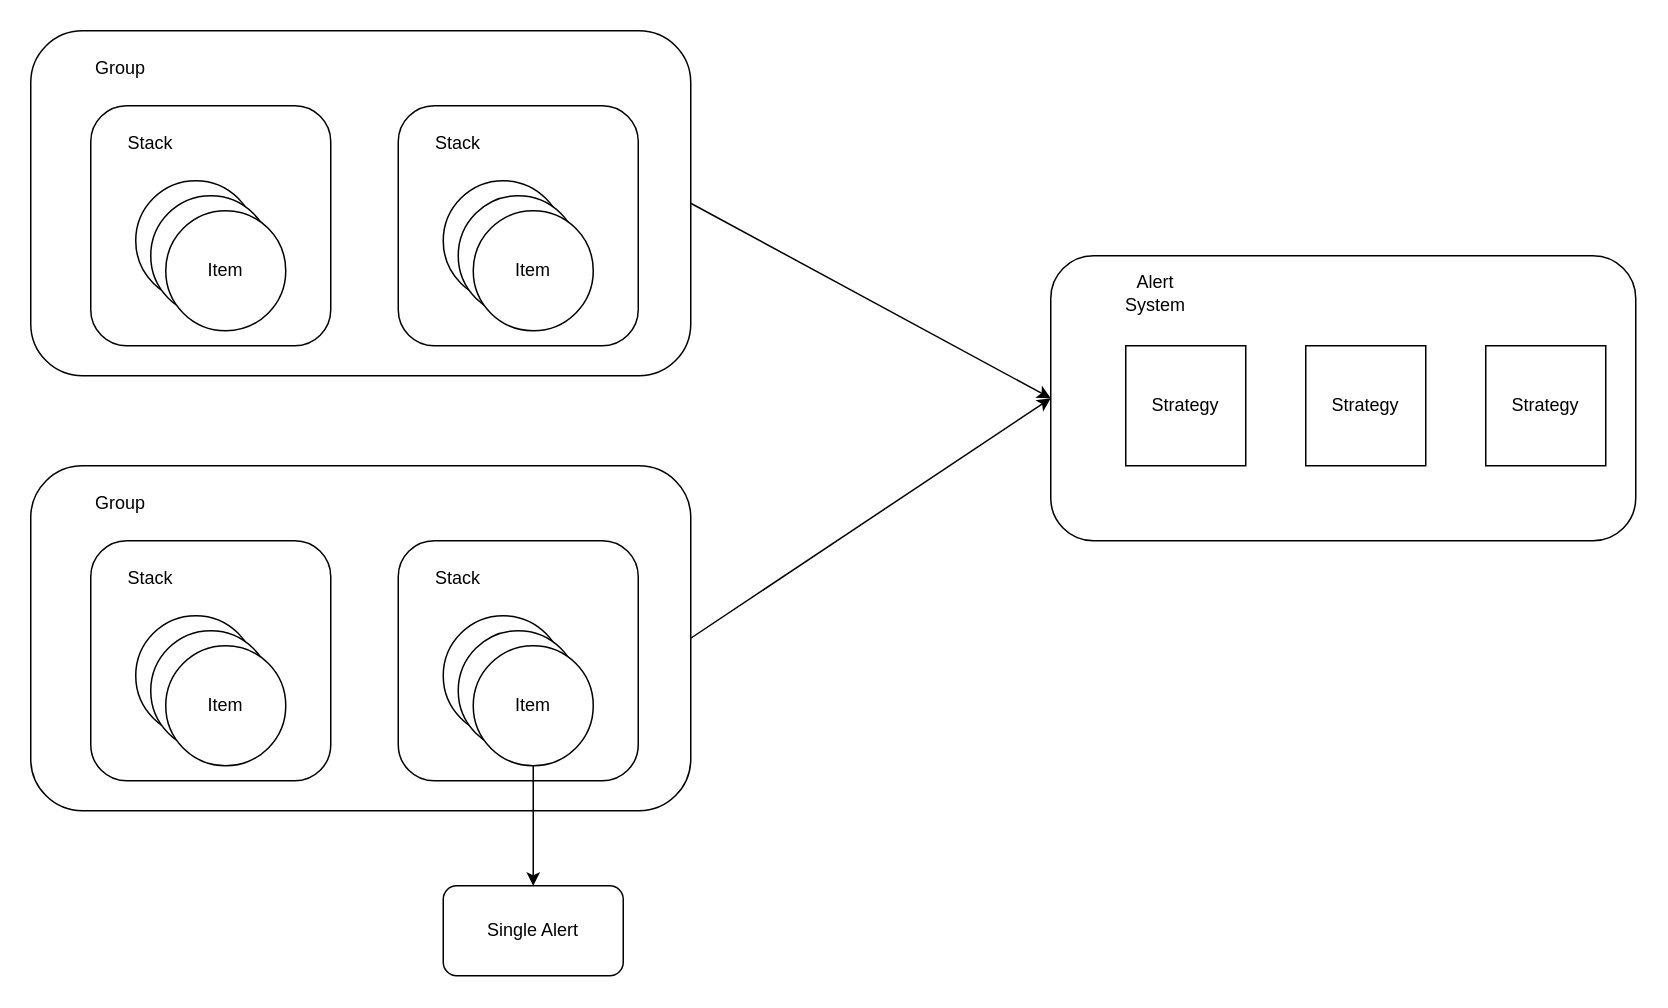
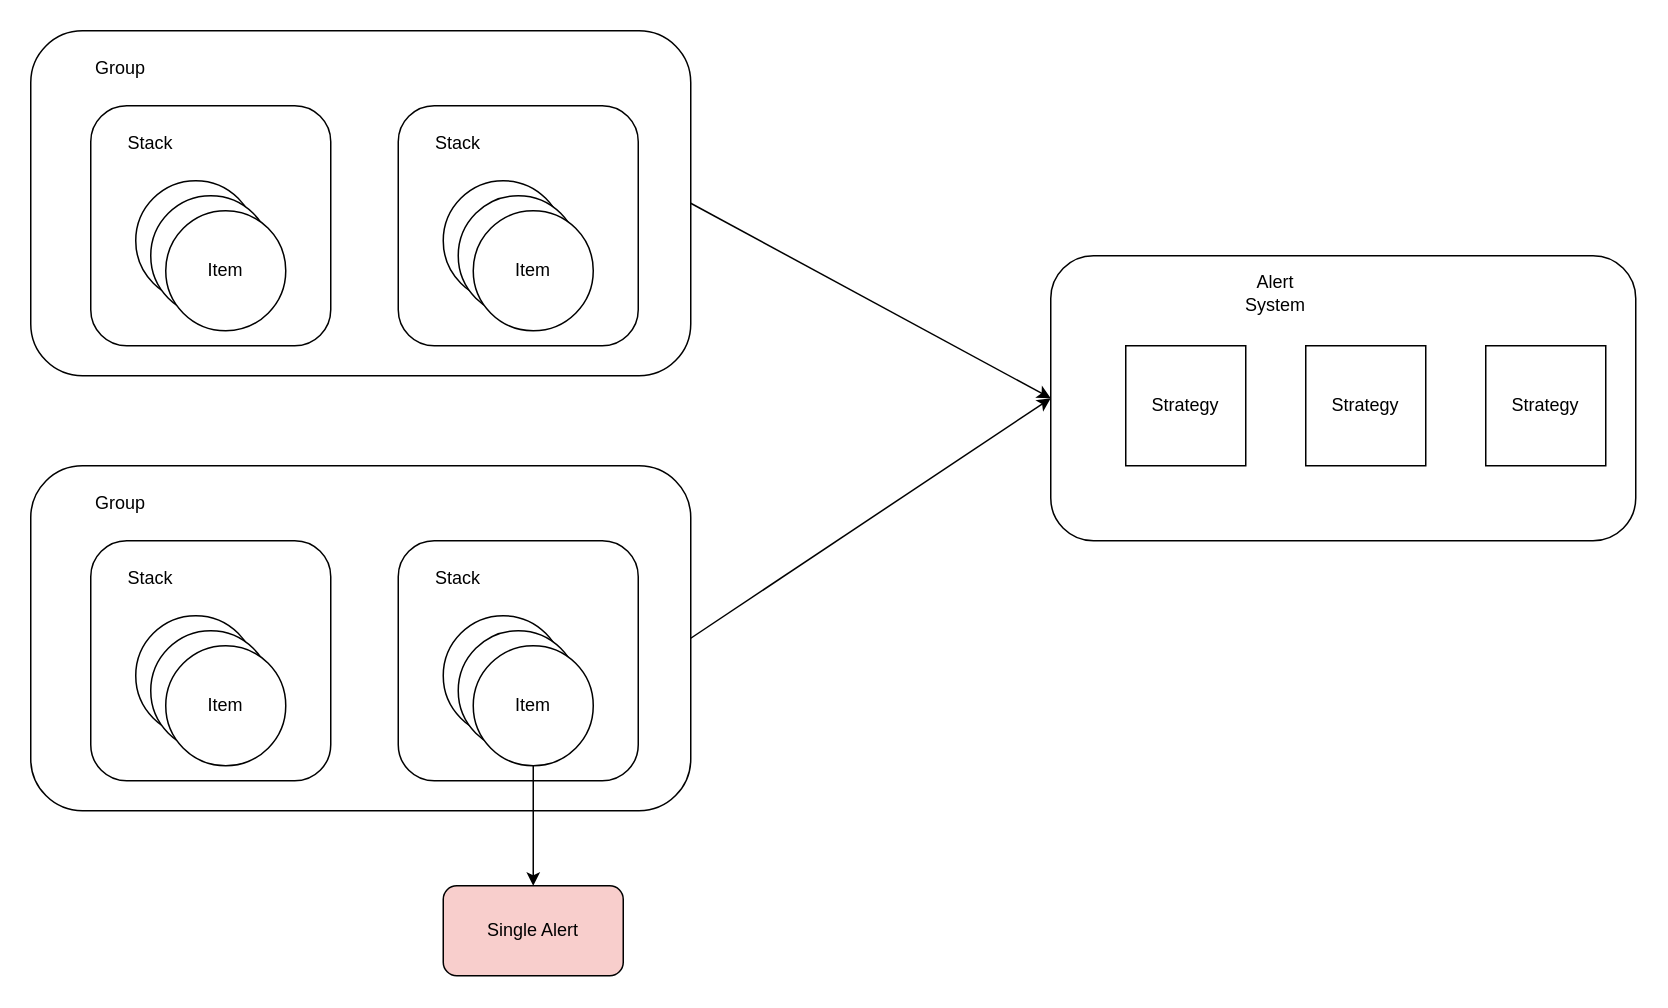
  <mxCell id="0" />
  <mxCell id="1" parent="0" />
  <mxCell id="2" value="" style="rounded=1;whiteSpace=wrap;html=1;" vertex="1" parent="1"><mxGeometry x="20" y="20" width="440" height="230" as="geometry" /></mxCell>
  <mxCell id="3" value="" style="group" vertex="1" connectable="0" parent="1"><mxGeometry x="60" y="70" width="160" height="160" as="geometry" /></mxCell>
  <mxCell id="4" value="" style="rounded=1;whiteSpace=wrap;html=1;" vertex="1" parent="3"><mxGeometry width="160" height="160" as="geometry" /></mxCell>
  <mxCell id="5" value="Item" style="ellipse;whiteSpace=wrap;html=1;aspect=fixed;" vertex="1" parent="3"><mxGeometry x="30" y="50" width="80" height="80" as="geometry" /></mxCell>
  <mxCell id="6" value="Item" style="ellipse;whiteSpace=wrap;html=1;aspect=fixed;" vertex="1" parent="3"><mxGeometry x="40" y="60" width="80" height="80" as="geometry" /></mxCell>
  <mxCell id="7" value="Item" style="ellipse;whiteSpace=wrap;html=1;aspect=fixed;" vertex="1" parent="3"><mxGeometry x="50" y="70" width="80" height="80" as="geometry" /></mxCell>
  <mxCell id="8" value="Stack" style="text;html=1;strokeColor=none;fillColor=none;align=center;verticalAlign=middle;whiteSpace=wrap;rounded=0;" vertex="1" parent="3"><mxGeometry x="10" y="10" width="60" height="30" as="geometry" /></mxCell>
  <mxCell id="9" value="" style="group" vertex="1" connectable="0" parent="1"><mxGeometry x="265" y="70" width="160" height="160" as="geometry" /></mxCell>
  <mxCell id="10" value="" style="rounded=1;whiteSpace=wrap;html=1;" vertex="1" parent="9"><mxGeometry width="160" height="160" as="geometry" /></mxCell>
  <mxCell id="11" value="Item" style="ellipse;whiteSpace=wrap;html=1;aspect=fixed;" vertex="1" parent="9"><mxGeometry x="30" y="50" width="80" height="80" as="geometry" /></mxCell>
  <mxCell id="12" value="Item" style="ellipse;whiteSpace=wrap;html=1;aspect=fixed;" vertex="1" parent="9"><mxGeometry x="40" y="60" width="80" height="80" as="geometry" /></mxCell>
  <mxCell id="13" value="Item" style="ellipse;whiteSpace=wrap;html=1;aspect=fixed;" vertex="1" parent="9"><mxGeometry x="50" y="70" width="80" height="80" as="geometry" /></mxCell>
  <mxCell id="14" value="Stack" style="text;html=1;strokeColor=none;fillColor=none;align=center;verticalAlign=middle;whiteSpace=wrap;rounded=0;" vertex="1" parent="9"><mxGeometry x="10" y="10" width="60" height="30" as="geometry" /></mxCell>
  <mxCell id="15" value="Group" style="text;html=1;strokeColor=none;fillColor=none;align=center;verticalAlign=middle;whiteSpace=wrap;rounded=0;" vertex="1" parent="1"><mxGeometry x="50" y="30" width="60" height="30" as="geometry" /></mxCell>
  <mxCell id="16" value="" style="rounded=1;whiteSpace=wrap;html=1;" vertex="1" parent="1"><mxGeometry x="20" y="310" width="440" height="230" as="geometry" /></mxCell>
  <mxCell id="17" value="" style="group" vertex="1" connectable="0" parent="1"><mxGeometry x="60" y="360" width="160" height="160" as="geometry" /></mxCell>
  <mxCell id="18" value="" style="rounded=1;whiteSpace=wrap;html=1;" vertex="1" parent="17"><mxGeometry width="160" height="160" as="geometry" /></mxCell>
  <mxCell id="19" value="Item" style="ellipse;whiteSpace=wrap;html=1;aspect=fixed;" vertex="1" parent="17"><mxGeometry x="30" y="50" width="80" height="80" as="geometry" /></mxCell>
  <mxCell id="20" value="Item" style="ellipse;whiteSpace=wrap;html=1;aspect=fixed;" vertex="1" parent="17"><mxGeometry x="40" y="60" width="80" height="80" as="geometry" /></mxCell>
  <mxCell id="21" value="Item" style="ellipse;whiteSpace=wrap;html=1;aspect=fixed;" vertex="1" parent="17"><mxGeometry x="50" y="70" width="80" height="80" as="geometry" /></mxCell>
  <mxCell id="22" value="Stack" style="text;html=1;strokeColor=none;fillColor=none;align=center;verticalAlign=middle;whiteSpace=wrap;rounded=0;" vertex="1" parent="17"><mxGeometry x="10" y="10" width="60" height="30" as="geometry" /></mxCell>
  <mxCell id="23" value="" style="group" vertex="1" connectable="0" parent="1"><mxGeometry x="265" y="360" width="160" height="160" as="geometry" /></mxCell>
  <mxCell id="24" value="" style="rounded=1;whiteSpace=wrap;html=1;" vertex="1" parent="23"><mxGeometry width="160" height="160" as="geometry" /></mxCell>
  <mxCell id="25" value="Item" style="ellipse;whiteSpace=wrap;html=1;aspect=fixed;" vertex="1" parent="23"><mxGeometry x="30" y="50" width="80" height="80" as="geometry" /></mxCell>
  <mxCell id="26" value="Item" style="ellipse;whiteSpace=wrap;html=1;aspect=fixed;" vertex="1" parent="23"><mxGeometry x="40" y="60" width="80" height="80" as="geometry" /></mxCell>
  <mxCell id="27" value="Item" style="ellipse;whiteSpace=wrap;html=1;aspect=fixed;" vertex="1" parent="23"><mxGeometry x="50" y="70" width="80" height="80" as="geometry" /></mxCell>
  <mxCell id="28" value="Stack" style="text;html=1;strokeColor=none;fillColor=none;align=center;verticalAlign=middle;whiteSpace=wrap;rounded=0;" vertex="1" parent="23"><mxGeometry x="10" y="10" width="60" height="30" as="geometry" /></mxCell>
  <mxCell id="29" value="Group" style="text;html=1;strokeColor=none;fillColor=none;align=center;verticalAlign=middle;whiteSpace=wrap;rounded=0;" vertex="1" parent="1"><mxGeometry x="50" y="320" width="60" height="30" as="geometry" /></mxCell>
  <mxCell id="30" value="" style="endArrow=classic;html=1;rounded=0;exitX=1;exitY=0.5;exitDx=0;exitDy=0;entryX=0;entryY=0.5;entryDx=0;entryDy=0;" edge="1" parent="1" source="2" target="31"><mxGeometry width="50" height="50" relative="1" as="geometry"><mxPoint x="240" y="270" as="sourcePoint" /><mxPoint x="560" y="260" as="targetPoint" /></mxGeometry></mxCell>
  <mxCell id="31" value="" style="rounded=1;whiteSpace=wrap;html=1;" vertex="1" parent="1"><mxGeometry x="700" y="170" width="390" height="190" as="geometry" /></mxCell>
  <mxCell id="32" value="" style="endArrow=classic;html=1;rounded=0;exitX=1;exitY=0.5;exitDx=0;exitDy=0;entryX=0;entryY=0.5;entryDx=0;entryDy=0;" edge="1" parent="1" source="16" target="31"><mxGeometry width="50" height="50" relative="1" as="geometry"><mxPoint x="240" y="270" as="sourcePoint" /><mxPoint x="290" y="220" as="targetPoint" /></mxGeometry></mxCell>
  <mxCell id="33" value="Strategy" style="whiteSpace=wrap;html=1;aspect=fixed;" vertex="1" parent="1"><mxGeometry x="750" y="230" width="80" height="80" as="geometry" /></mxCell>
  <mxCell id="34" value="Strategy" style="whiteSpace=wrap;html=1;aspect=fixed;" vertex="1" parent="1"><mxGeometry x="870" y="230" width="80" height="80" as="geometry" /></mxCell>
  <mxCell id="35" value="Strategy" style="whiteSpace=wrap;html=1;aspect=fixed;" vertex="1" parent="1"><mxGeometry x="990" y="230" width="80" height="80" as="geometry" /></mxCell>
- <mxCell id="36" value="Alert System" style="text;html=1;strokeColor=none;fillColor=none;align=center;verticalAlign=middle;whiteSpace=wrap;rounded=0;" vertex="1" parent="1"><mxGeometry x="740" y="180" width="60" height="30" as="geometry" /></mxCell>
+ <mxCell id="36" value="Alert System" style="text;html=1;strokeColor=none;fillColor=none;align=center;verticalAlign=middle;whiteSpace=wrap;rounded=0;" vertex="1" parent="1"><mxGeometry x="820" y="180" width="60" height="30" as="geometry" /></mxCell>
  <mxCell id="37" value="" style="endArrow=classic;html=1;rounded=0;exitX=0.5;exitY=1;exitDx=0;exitDy=0;entryX=0.5;entryY=0;entryDx=0;entryDy=0;" edge="1" parent="1" source="27" target="38"><mxGeometry width="50" height="50" relative="1" as="geometry"><mxPoint x="480" y="430" as="sourcePoint" /><mxPoint x="355" y="630" as="targetPoint" /></mxGeometry></mxCell>
- <mxCell id="38" value="Single Alert" style="rounded=1;whiteSpace=wrap;html=1;" vertex="1" parent="1"><mxGeometry x="295" y="590" width="120" height="60" as="geometry" /></mxCell>
+ <mxCell id="38" value="Single Alert" style="rounded=1;whiteSpace=wrap;html=1;fillColor=#f8cecc;" vertex="1" parent="1"><mxGeometry x="295" y="590" width="120" height="60" as="geometry" /></mxCell>
